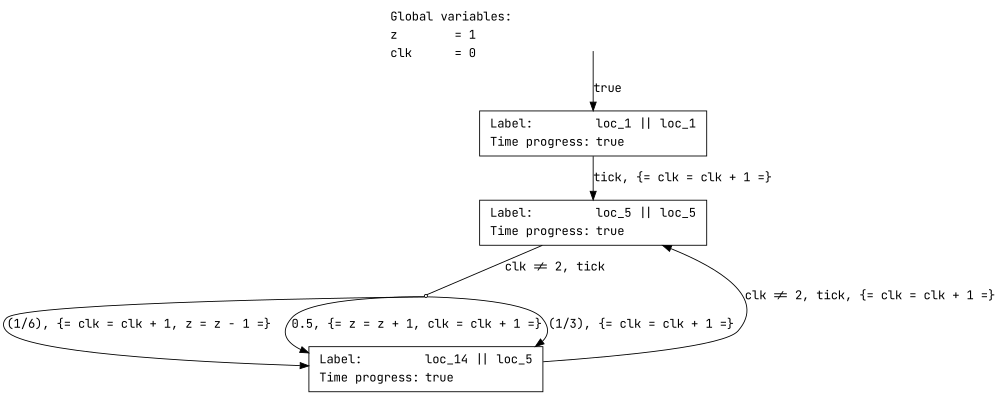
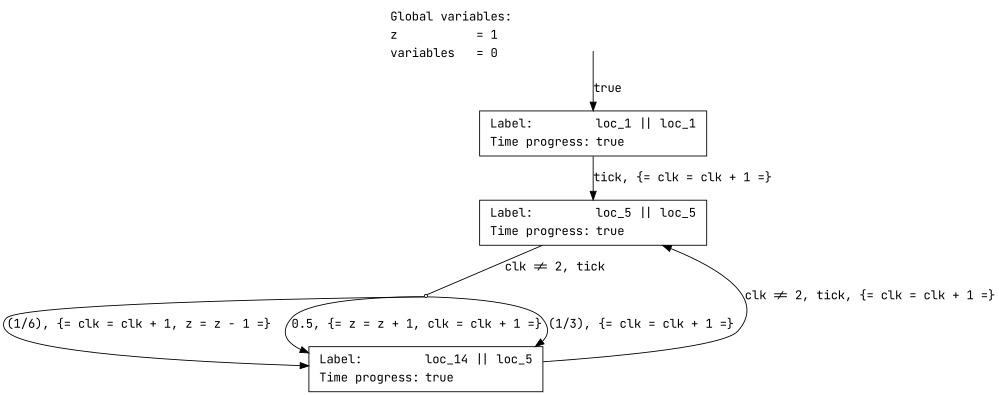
  digraph {
    rankdir=TB
    fontname="JetBrains Mono"
    node [fillcolor=white shape=box style=filled fontname="JetBrains Mono"]
    edge [fontname="JetBrains Mono"]
-   n1 [fillcolor=transparent label=<<table border="0"><tr><td align="left" valign="top" colspan="2">Global variables:</td></tr><tr><td align="left" valign="top">z</td><td align="left" valign="top" balign="left">= 1</td></tr><tr><td align="left" valign="top">clk</td><td align="left" valign="top" balign="left">= 0</td></tr></table>> shape=plaintext]
+   n1 [fillcolor=transparent label=<<table border="0"><tr><td align="left" valign="top" colspan="2">Global variables:</td></tr><tr><td align="left" valign="top">z</td><td align="left" valign="top" balign="left">= 1</td></tr><tr><td align="left" valign="top">variables</td><td align="left" valign="top" balign="left">= 0</td></tr></table>> shape=plaintext]
    n2 [label=<<table border="0"><tr><td align="left" valign="top">Label:</td><td align="left" valign="top" balign="left">loc_1 || loc_1</td></tr><tr><td align="left" valign="top">Time progress:</td><td align="left" valign="top" balign="left">true</td></tr></table>>]
    n3 [label=<<table border="0"><tr><td align="left" valign="top">Label:</td><td align="left" valign="top" balign="left">loc_5 || loc_5</td></tr><tr><td align="left" valign="top">Time progress:</td><td align="left" valign="top" balign="left">true</td></tr></table>>]
    i0 [shape=point]
    n5 [label=<<table border="0"><tr><td align="left" valign="top">Label:</td><td align="left" valign="top" balign="left">loc_14 || loc_5</td></tr><tr><td align="left" valign="top">Time progress:</td><td align="left" valign="top" balign="left">true</td></tr></table>>]
    _____initial3 [shape=none style=invisible]
    n2 -> n3 [label=<tick, {= clk = clk + 1 =}<br align="left" />>]
    n3 -> i0 [arrowhead=none label=<clk != 2, tick<br align="left" />>]
    i0 -> n5 [label=<(1/6), {= clk = clk + 1, z = z - 1 =}<br align="left" />>]
    i0 -> n5 [label=<0.5, {= z = z + 1, clk = clk + 1 =}<br align="left" />>]
    i0 -> n5 [label=<(1/3), {= clk = clk + 1 =}<br align="left" />>]
    n5 -> n3 [label=<clk != 2, tick, {= clk = clk + 1 =}<br align="left" />>]
    _____initial3 -> n2 [label=<true<br align="left" />>]
  }
